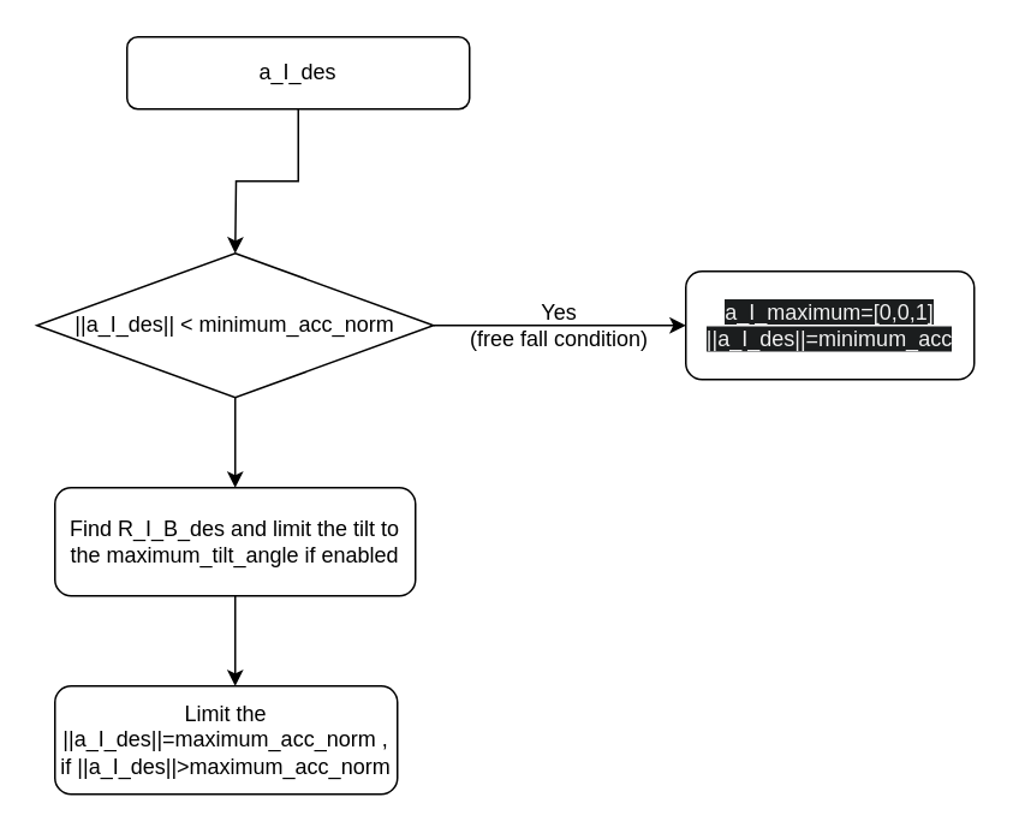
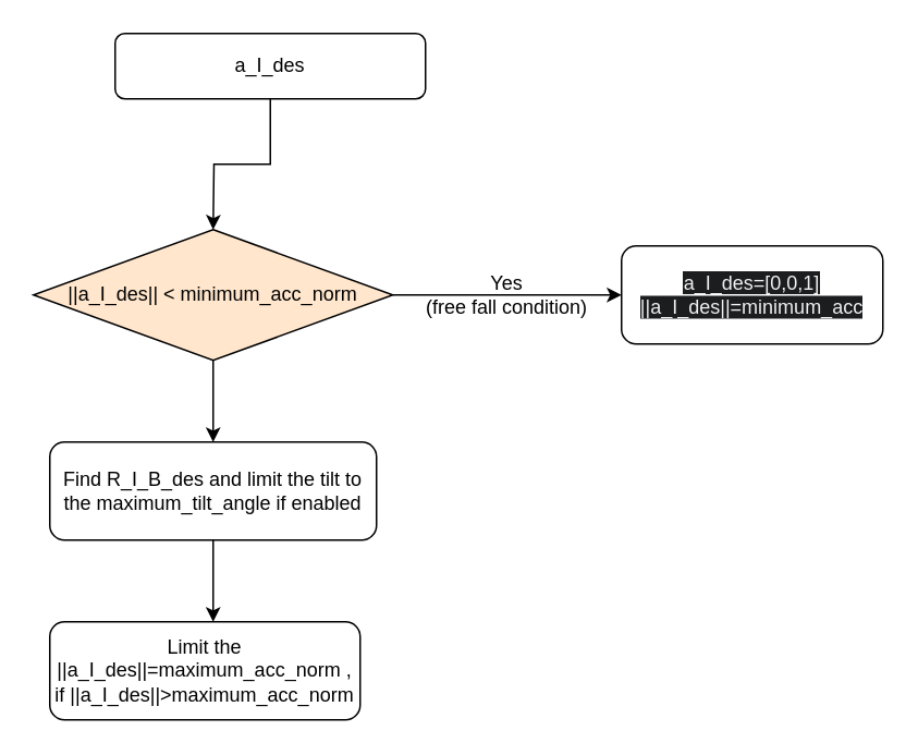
  <mxCell id="0" />
  <mxCell id="1" parent="0" />
  <mxCell id="2" style="edgeStyle=orthogonalEdgeStyle;rounded=0;orthogonalLoop=1;jettySize=auto;html=1;exitX=0.5;exitY=1;exitDx=0;exitDy=0;" edge="1" parent="1" source="3"><mxGeometry relative="1" as="geometry"><mxPoint x="130" y="140" as="targetPoint" /></mxGeometry></mxCell>
  <mxCell id="3" value="a_I_des" style="rounded=1;whiteSpace=wrap;html=1;" vertex="1" parent="1"><mxGeometry x="70" y="20" width="190" height="40" as="geometry" /></mxCell>
  <mxCell id="4" style="edgeStyle=orthogonalEdgeStyle;rounded=0;orthogonalLoop=1;jettySize=auto;html=1;exitX=1;exitY=0.5;exitDx=0;exitDy=0;entryX=0;entryY=0.5;entryDx=0;entryDy=0;" edge="1" parent="1" source="6" target="7"><mxGeometry relative="1" as="geometry" /></mxCell>
  <mxCell id="5" style="edgeStyle=orthogonalEdgeStyle;rounded=0;orthogonalLoop=1;jettySize=auto;html=1;exitX=0.5;exitY=1;exitDx=0;exitDy=0;entryX=0.5;entryY=0;entryDx=0;entryDy=0;" edge="1" parent="1" source="6" target="10"><mxGeometry relative="1" as="geometry" /></mxCell>
- <mxCell id="6" value="||a_I_des|| &amp;lt; minimum_acc_norm" style="rhombus;whiteSpace=wrap;html=1;" vertex="1" parent="1"><mxGeometry x="20" y="140" width="220" height="80" as="geometry" /></mxCell>
- <mxCell id="7" value="&lt;span style=&quot;forced-color-adjust: none; border-color: rgb(0, 0, 0); color: rgb(240, 240, 240); font-family: Helvetica; font-size: 12px; font-style: normal; font-variant-ligatures: normal; font-variant-caps: normal; font-weight: 400; letter-spacing: normal; orphans: 2; text-indent: 0px; text-transform: none; widows: 2; word-spacing: 0px; -webkit-text-stroke-width: 0px; white-space: normal; text-decoration-thickness: initial; text-decoration-style: initial; text-decoration-color: initial; text-align: center; background-color: rgb(27, 29, 30); float: none; display: inline !important;&quot;&gt;a_I_maximum=[0,0,1]&lt;br style=&quot;forced-color-adjust: none; border-color: rgb(0, 0, 0);&quot;&gt;||&lt;/span&gt;&lt;span style=&quot;forced-color-adjust: none; border-color: rgb(0, 0, 0); color: rgb(240, 240, 240); font-family: Helvetica; font-size: 12px; font-style: normal; font-variant-ligatures: normal; font-variant-caps: normal; font-weight: 400; letter-spacing: normal; orphans: 2; text-indent: 0px; text-transform: none; widows: 2; word-spacing: 0px; -webkit-text-stroke-width: 0px; white-space: normal; background-color: rgb(27, 29, 30); text-decoration-thickness: initial; text-decoration-style: initial; text-decoration-color: initial; text-align: center;&quot;&gt;a_I_des||=&lt;/span&gt;&lt;span style=&quot;forced-color-adjust: none; border-color: rgb(0, 0, 0); color: rgb(240, 240, 240); font-family: Helvetica; font-size: 12px; font-style: normal; font-variant-ligatures: normal; font-variant-caps: normal; font-weight: 400; letter-spacing: normal; orphans: 2; text-indent: 0px; text-transform: none; widows: 2; word-spacing: 0px; -webkit-text-stroke-width: 0px; white-space: normal; background-color: rgb(27, 29, 30); text-decoration-thickness: initial; text-decoration-style: initial; text-decoration-color: initial; text-align: center;&quot;&gt;minimum_acc&lt;/span&gt;" style="rounded=1;whiteSpace=wrap;html=1;" vertex="1" parent="1"><mxGeometry x="380" y="150" width="160" height="60" as="geometry" /></mxCell>
+ <mxCell id="6" value="||a_I_des|| &amp;lt; minimum_acc_norm" style="rhombus;whiteSpace=wrap;html=1;fillColor=#ffe6cc;" vertex="1" parent="1"><mxGeometry x="20" y="140" width="220" height="80" as="geometry" /></mxCell>
+ <mxCell id="7" value="&lt;span style=&quot;forced-color-adjust: none; border-color: rgb(0, 0, 0); color: rgb(240, 240, 240); font-family: Helvetica; font-size: 12px; font-style: normal; font-variant-ligatures: normal; font-variant-caps: normal; font-weight: 400; letter-spacing: normal; orphans: 2; text-indent: 0px; text-transform: none; widows: 2; word-spacing: 0px; -webkit-text-stroke-width: 0px; white-space: normal; text-decoration-thickness: initial; text-decoration-style: initial; text-decoration-color: initial; text-align: center; background-color: rgb(27, 29, 30); float: none; display: inline !important;&quot;&gt;a_I_des=[0,0,1]&lt;br style=&quot;forced-color-adjust: none; border-color: rgb(0, 0, 0);&quot;&gt;||&lt;/span&gt;&lt;span style=&quot;forced-color-adjust: none; border-color: rgb(0, 0, 0); color: rgb(240, 240, 240); font-family: Helvetica; font-size: 12px; font-style: normal; font-variant-ligatures: normal; font-variant-caps: normal; font-weight: 400; letter-spacing: normal; orphans: 2; text-indent: 0px; text-transform: none; widows: 2; word-spacing: 0px; -webkit-text-stroke-width: 0px; white-space: normal; background-color: rgb(27, 29, 30); text-decoration-thickness: initial; text-decoration-style: initial; text-decoration-color: initial; text-align: center;&quot;&gt;a_I_des||=&lt;/span&gt;&lt;span style=&quot;forced-color-adjust: none; border-color: rgb(0, 0, 0); color: rgb(240, 240, 240); font-family: Helvetica; font-size: 12px; font-style: normal; font-variant-ligatures: normal; font-variant-caps: normal; font-weight: 400; letter-spacing: normal; orphans: 2; text-indent: 0px; text-transform: none; widows: 2; word-spacing: 0px; -webkit-text-stroke-width: 0px; white-space: normal; background-color: rgb(27, 29, 30); text-decoration-thickness: initial; text-decoration-style: initial; text-decoration-color: initial; text-align: center;&quot;&gt;minimum_acc&lt;/span&gt;" style="rounded=1;whiteSpace=wrap;html=1;" vertex="1" parent="1"><mxGeometry x="380" y="150" width="160" height="60" as="geometry" /></mxCell>
  <mxCell id="8" value="Yes&lt;div&gt;(free fall condition)&lt;/div&gt;" style="text;html=1;align=center;verticalAlign=middle;whiteSpace=wrap;rounded=0;" vertex="1" parent="1"><mxGeometry x="250" y="165" width="120" height="30" as="geometry" /></mxCell>
  <mxCell id="9" style="edgeStyle=orthogonalEdgeStyle;rounded=0;orthogonalLoop=1;jettySize=auto;html=1;exitX=0.5;exitY=1;exitDx=0;exitDy=0;" edge="1" parent="1" source="10"><mxGeometry relative="1" as="geometry"><mxPoint x="130" y="380" as="targetPoint" /></mxGeometry></mxCell>
  <mxCell id="10" value="Find R_I_B_des and limit the tilt to the maximum_tilt_angle if enabled" style="rounded=1;whiteSpace=wrap;html=1;" vertex="1" parent="1"><mxGeometry x="30" y="270" width="200" height="60" as="geometry" /></mxCell>
  <mxCell id="11" value="Limit the ||a_I_des||=maximum_acc_norm , if ||a_I_des||&amp;gt;maximum_acc_norm" style="rounded=1;whiteSpace=wrap;html=1;" vertex="1" parent="1"><mxGeometry x="30" y="380" width="190" height="60" as="geometry" /></mxCell>
